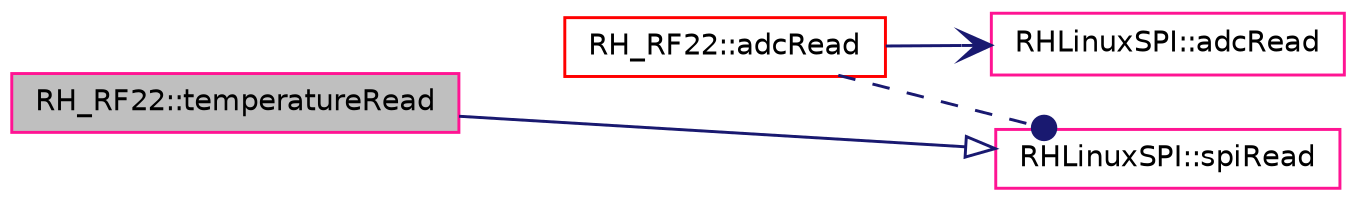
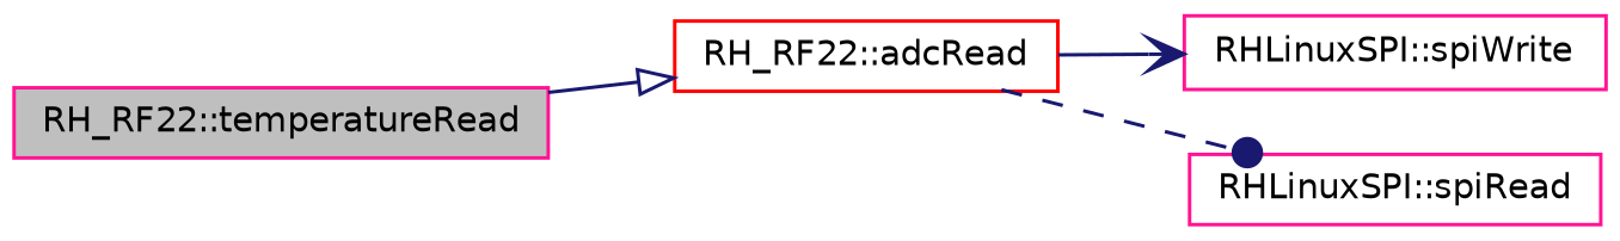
  digraph {
    fontname="DejaVu Sans"
    rankdir=LR
    node [color=deeppink fillcolor=white fontname="DejaVu Sans" fontsize=10 shape=record style=filled]
    edge [color=midnightblue fontname="DejaVu Sans" fontsize=10 labelfontname=Helvetica labelfontsize=10 style=solid]
    n1 [fillcolor=grey75 fontcolor=black height=0.2 label="RH_RF22::temperatureRead" width=0.4]
    n2 [color=red height=0.2 label="RH_RF22::adcRead" width=0.4]
-   n3 [height=0.2 label="RHLinuxSPI::adcRead" width=0.4]
+   n3 [height=0.2 label="RHLinuxSPI::spiWrite" width=0.4]
    n4 [height=0.2 label="RHLinuxSPI::spiRead" width=0.4]
-   n1 -> n4 [arrowhead=onormal]
+   n1 -> n2 [arrowhead=onormal]
    n2 -> n3 [arrowhead=vee]
    n2 -> n4 [arrowhead=dot style=dashed]
  }
